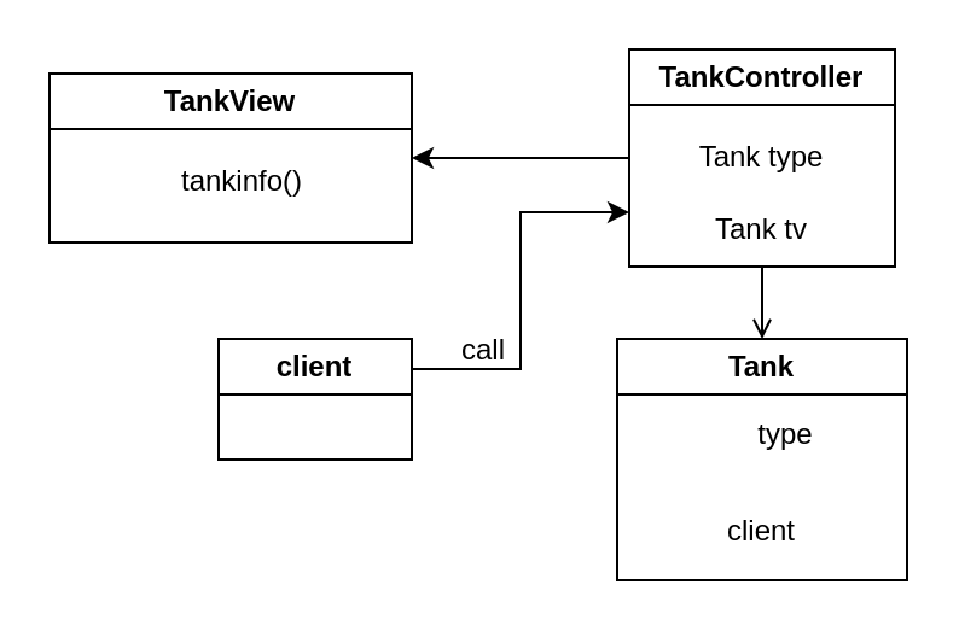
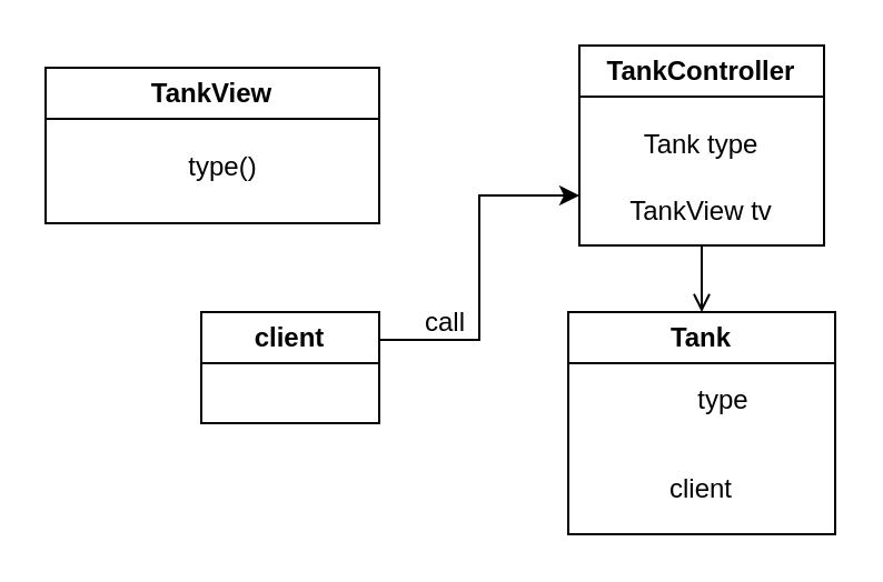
  <mxCell id="0" />
  <mxCell id="1" parent="0" />
- <mxCell id="2" style="edgeStyle=orthogonalEdgeStyle;rounded=0;orthogonalLoop=1;jettySize=auto;html=1;entryX=1;entryY=0.5;entryDx=0;entryDy=0;" edge="1" parent="1" source="3" target="6"><mxGeometry relative="1" as="geometry" /></mxCell>
  <mxCell id="3" value="TankController" style="swimlane;whiteSpace=wrap;html=1;" vertex="1" parent="1"><mxGeometry x="260" y="20" width="110" height="90" as="geometry" /></mxCell>
  <mxCell id="4" value="Tank type" style="text;html=1;strokeColor=none;fillColor=none;align=center;verticalAlign=middle;whiteSpace=wrap;rounded=0;" vertex="1" parent="3"><mxGeometry x="5" y="30" width="100" height="30" as="geometry" /></mxCell>
- <mxCell id="5" value="Tank tv" style="text;html=1;strokeColor=none;fillColor=none;align=center;verticalAlign=middle;whiteSpace=wrap;rounded=0;" vertex="1" parent="3"><mxGeometry x="5" y="60" width="100" height="30" as="geometry" /></mxCell>
+ <mxCell id="5" value="TankView tv" style="text;html=1;strokeColor=none;fillColor=none;align=center;verticalAlign=middle;whiteSpace=wrap;rounded=0;" vertex="1" parent="3"><mxGeometry x="5" y="60" width="100" height="30" as="geometry" /></mxCell>
  <mxCell id="6" value="TankView" style="swimlane;whiteSpace=wrap;html=1;" vertex="1" parent="1"><mxGeometry x="20" y="30" width="150" height="70" as="geometry" /></mxCell>
- <mxCell id="7" value="tankinfo()" style="text;html=1;strokeColor=none;fillColor=none;align=center;verticalAlign=middle;whiteSpace=wrap;rounded=0;" vertex="1" parent="6"><mxGeometry x="30" y="30" width="100" height="30" as="geometry" /></mxCell>
+ <mxCell id="7" value="type()" style="text;html=1;strokeColor=none;fillColor=none;align=center;verticalAlign=middle;whiteSpace=wrap;rounded=0;" vertex="1" parent="6"><mxGeometry x="30" y="30" width="100" height="30" as="geometry" /></mxCell>
  <mxCell id="8" value="Tank" style="swimlane;whiteSpace=wrap;html=1;" vertex="1" parent="1"><mxGeometry x="255" y="140" width="120" height="100" as="geometry" /></mxCell>
  <mxCell id="9" value="type" style="text;html=1;strokeColor=none;fillColor=none;align=center;verticalAlign=middle;whiteSpace=wrap;rounded=0;" vertex="1" parent="8"><mxGeometry x="40" y="25" width="60" height="30" as="geometry" /></mxCell>
  <mxCell id="10" value="client" style="text;html=1;strokeColor=none;fillColor=none;align=center;verticalAlign=middle;whiteSpace=wrap;rounded=0;" vertex="1" parent="8"><mxGeometry x="30" y="65" width="60" height="30" as="geometry" /></mxCell>
  <mxCell id="11" style="edgeStyle=orthogonalEdgeStyle;rounded=0;orthogonalLoop=1;jettySize=auto;html=1;exitX=1;exitY=0.25;exitDx=0;exitDy=0;entryX=0;entryY=0.75;entryDx=0;entryDy=0;" edge="1" parent="1" source="12" target="3"><mxGeometry relative="1" as="geometry" /></mxCell>
  <mxCell id="12" value="client" style="swimlane;whiteSpace=wrap;html=1;" vertex="1" parent="1"><mxGeometry x="90" y="140" width="80" height="50" as="geometry" /></mxCell>
  <mxCell id="13" style="edgeStyle=orthogonalEdgeStyle;rounded=0;orthogonalLoop=1;jettySize=auto;html=1;exitX=0.5;exitY=1;exitDx=0;exitDy=0;entryX=0.5;entryY=0;entryDx=0;entryDy=0;endArrow=open;" edge="1" parent="1" source="5" target="8"><mxGeometry relative="1" as="geometry" /></mxCell>
  <mxCell id="14" value="call" style="text;html=1;strokeColor=none;fillColor=none;align=center;verticalAlign=middle;whiteSpace=wrap;rounded=0;" vertex="1" parent="1"><mxGeometry x="170" y="130" width="60" height="30" as="geometry" /></mxCell>
